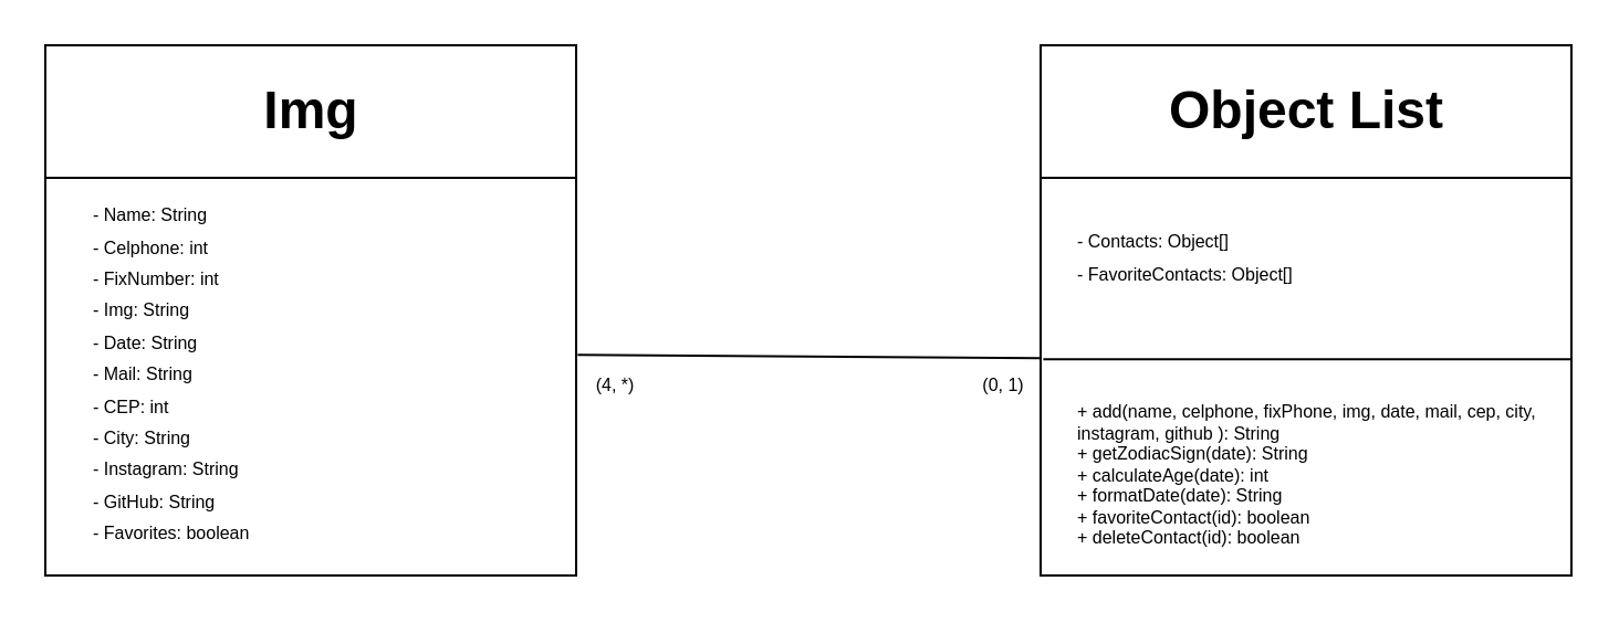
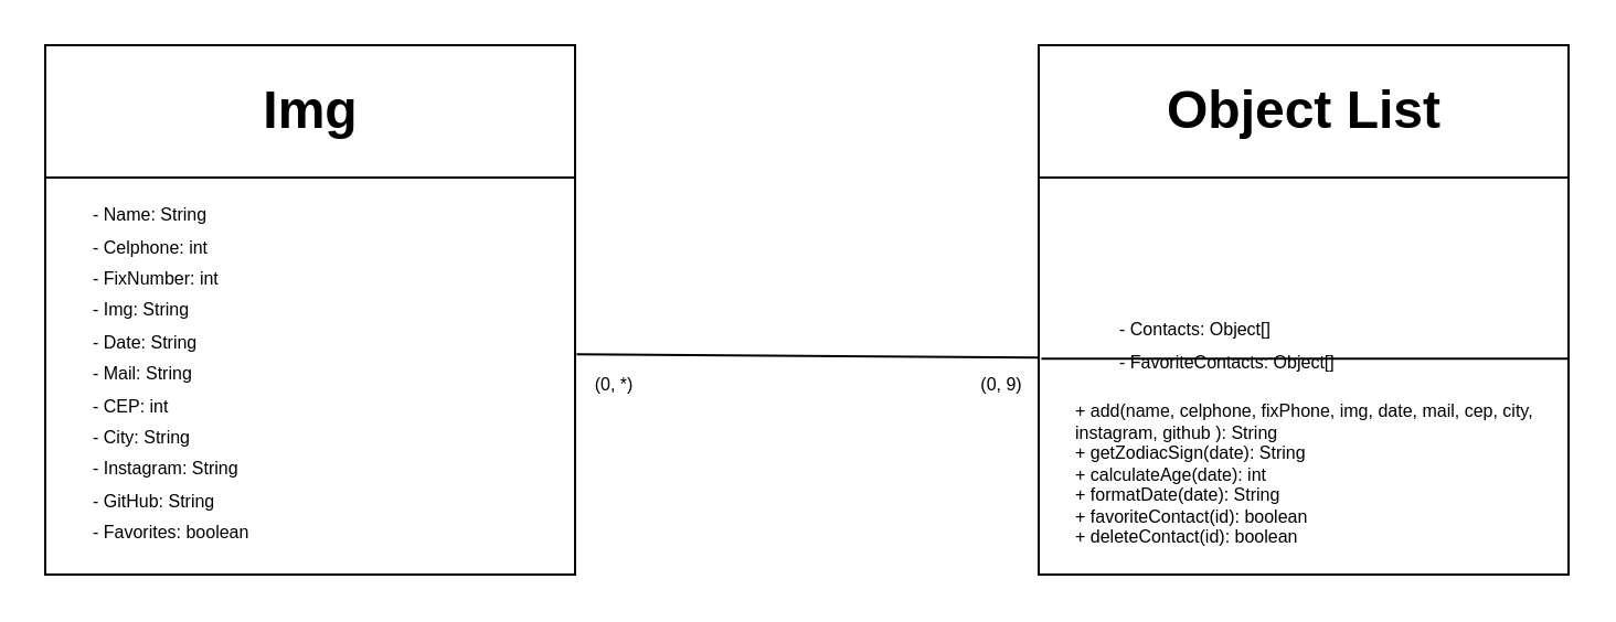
  <mxCell id="0" />
  <mxCell id="1" parent="0" />
  <mxCell id="2" value="" style="group" vertex="1" connectable="0" parent="1"><mxGeometry x="20" y="20" width="240" height="240" as="geometry" /></mxCell>
  <mxCell id="3" value="" style="whiteSpace=wrap;html=1;aspect=fixed;" vertex="1" parent="2"><mxGeometry width="240" height="240" as="geometry" /></mxCell>
  <mxCell id="4" value="" style="endArrow=none;html=1;exitX=0;exitY=0.25;exitDx=0;exitDy=0;entryX=1;entryY=0.25;entryDx=0;entryDy=0;" edge="1" parent="2" source="3" target="3"><mxGeometry width="50" height="50" relative="1" as="geometry"><mxPoint x="250" y="400" as="sourcePoint" /><mxPoint x="300" y="350" as="targetPoint" /></mxGeometry></mxCell>
  <mxCell id="5" value="Img" style="text;strokeColor=none;fillColor=none;html=1;fontSize=24;fontStyle=1;verticalAlign=middle;align=center;" vertex="1" parent="2"><mxGeometry x="70" y="10" width="100" height="40" as="geometry" /></mxCell>
  <mxCell id="6" value="&lt;font style=&quot;font-size: 8px;&quot;&gt;- Name: String&lt;br&gt;- Celphone: int&lt;br&gt;- FixNumber: int&lt;br&gt;- Img: String&lt;br&gt;- Date: String&lt;br&gt;- Mail: String&lt;br&gt;- CEP: int&lt;br&gt;- City: String&lt;br&gt;- Instagram: String&lt;br&gt;- GitHub: String&lt;br&gt;- Favorites: boolean&lt;br&gt;&lt;br&gt;&lt;/font&gt;" style="text;html=1;strokeColor=none;fillColor=none;align=left;verticalAlign=middle;whiteSpace=wrap;rounded=0;" vertex="1" parent="2"><mxGeometry x="20" y="140" width="130" height="30" as="geometry" /></mxCell>
  <mxCell id="7" value="" style="group" vertex="1" connectable="0" parent="1"><mxGeometry x="470" y="20" width="240" height="240" as="geometry" /></mxCell>
  <mxCell id="8" value="" style="whiteSpace=wrap;html=1;aspect=fixed;" vertex="1" parent="7"><mxGeometry width="240" height="240" as="geometry" /></mxCell>
  <mxCell id="9" value="" style="endArrow=none;html=1;exitX=0;exitY=0.25;exitDx=0;exitDy=0;entryX=1;entryY=0.25;entryDx=0;entryDy=0;" edge="1" parent="7" source="8" target="8"><mxGeometry width="50" height="50" relative="1" as="geometry"><mxPoint x="250" y="400" as="sourcePoint" /><mxPoint x="300" y="350" as="targetPoint" /></mxGeometry></mxCell>
  <mxCell id="10" value="Object List" style="text;strokeColor=none;fillColor=none;html=1;fontSize=24;fontStyle=1;verticalAlign=middle;align=center;" vertex="1" parent="7"><mxGeometry x="70" y="10" width="100" height="40" as="geometry" /></mxCell>
- <mxCell id="11" value="&lt;font style=&quot;font-size: 8px;&quot;&gt;- Contacts: Object[]&lt;br&gt;- FavoriteContacts: Object[]&lt;br&gt;&lt;/font&gt;" style="text;html=1;strokeColor=none;fillColor=none;align=left;verticalAlign=middle;whiteSpace=wrap;rounded=0;" vertex="1" parent="7"><mxGeometry x="15" y="80" width="130" height="30" as="geometry" /></mxCell>
+ <mxCell id="11" value="&lt;font style=&quot;font-size: 8px;&quot;&gt;- Contacts: Object[]&lt;br&gt;- FavoriteContacts: Object[]&lt;br&gt;&lt;/font&gt;" style="text;html=1;strokeColor=none;fillColor=none;align=left;verticalAlign=middle;whiteSpace=wrap;rounded=0;" vertex="1" parent="7"><mxGeometry x="35" y="120" width="130" height="30" as="geometry" /></mxCell>
  <mxCell id="12" value="" style="endArrow=none;html=1;fontSize=8;exitX=0.005;exitY=0.592;exitDx=0;exitDy=0;exitPerimeter=0;entryX=0.998;entryY=0.592;entryDx=0;entryDy=0;entryPerimeter=0;" edge="1" parent="7" source="8" target="8"><mxGeometry width="50" height="50" relative="1" as="geometry"><mxPoint x="155" y="170" as="sourcePoint" /><mxPoint x="235" y="142" as="targetPoint" /></mxGeometry></mxCell>
  <mxCell id="13" value="+ add(name, celphone, fixPhone, img, date, mail, cep, city, instagram, github ): String&lt;br&gt;+ getZodiacSign(date): String&lt;br&gt;+ calculateAge(date): int&lt;br&gt;+ formatDate(date): String&lt;br&gt;+ favoriteContact(id): boolean&lt;br&gt;+ deleteContact(id): boolean" style="text;html=1;strokeColor=none;fillColor=none;align=left;verticalAlign=middle;whiteSpace=wrap;rounded=0;fontSize=8;" vertex="1" parent="7"><mxGeometry x="15" y="180" width="215" height="30" as="geometry" /></mxCell>
  <mxCell id="14" value="" style="endArrow=none;html=1;fontSize=8;exitX=-0.002;exitY=0.59;exitDx=0;exitDy=0;exitPerimeter=0;entryX=1.003;entryY=0.584;entryDx=0;entryDy=0;entryPerimeter=0;" edge="1" parent="1" source="8" target="3"><mxGeometry width="50" height="50" relative="1" as="geometry"><mxPoint x="340" y="130" as="sourcePoint" /><mxPoint x="370" y="60" as="targetPoint" /></mxGeometry></mxCell>
- <mxCell id="15" value="(4, *)" style="text;html=1;strokeColor=none;fillColor=none;align=center;verticalAlign=middle;whiteSpace=wrap;rounded=0;fontSize=8;" vertex="1" parent="1"><mxGeometry x="248" y="159" width="60" height="30" as="geometry" /></mxCell>
- <mxCell id="16" value="(0, 1)" style="text;html=1;align=center;verticalAlign=middle;resizable=0;points=[];autosize=1;strokeColor=none;fillColor=none;fontSize=8;" vertex="1" parent="1"><mxGeometry x="433" y="164" width="40" height="20" as="geometry" /></mxCell>
+ <mxCell id="15" value="(0, *)" style="text;html=1;strokeColor=none;fillColor=none;align=center;verticalAlign=middle;whiteSpace=wrap;rounded=0;fontSize=8;" vertex="1" parent="1"><mxGeometry x="248" y="159" width="60" height="30" as="geometry" /></mxCell>
+ <mxCell id="16" value="(0, 9)" style="text;html=1;align=center;verticalAlign=middle;resizable=0;points=[];autosize=1;strokeColor=none;fillColor=none;fontSize=8;" vertex="1" parent="1"><mxGeometry x="433" y="164" width="40" height="20" as="geometry" /></mxCell>
